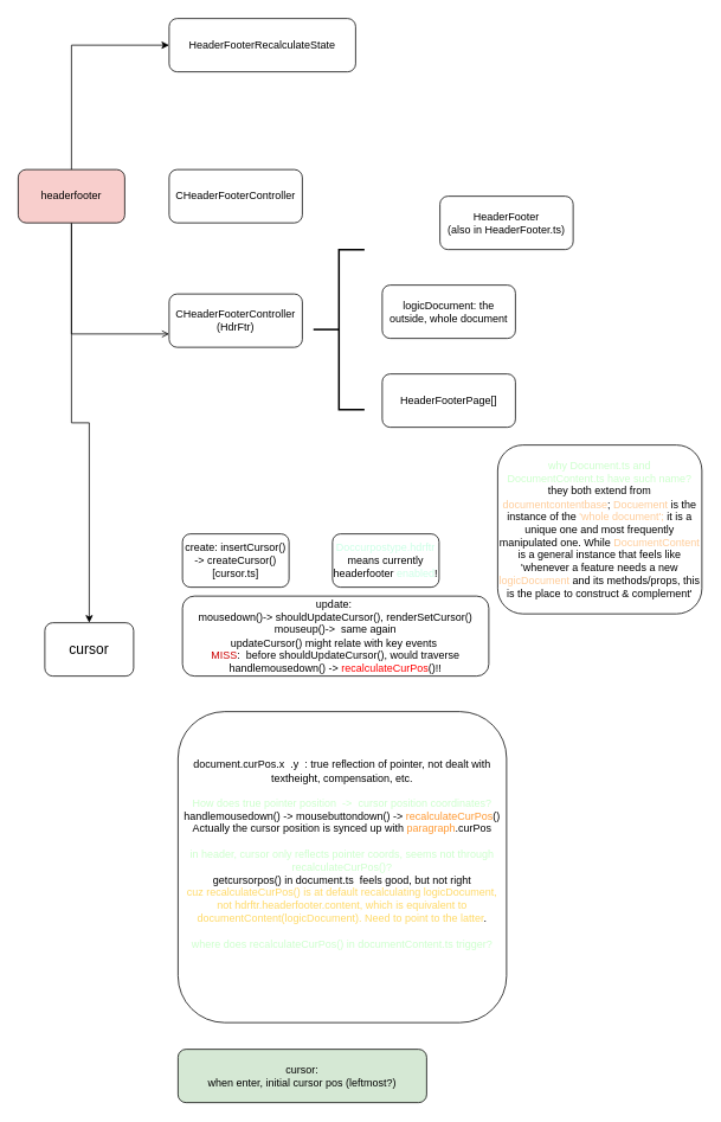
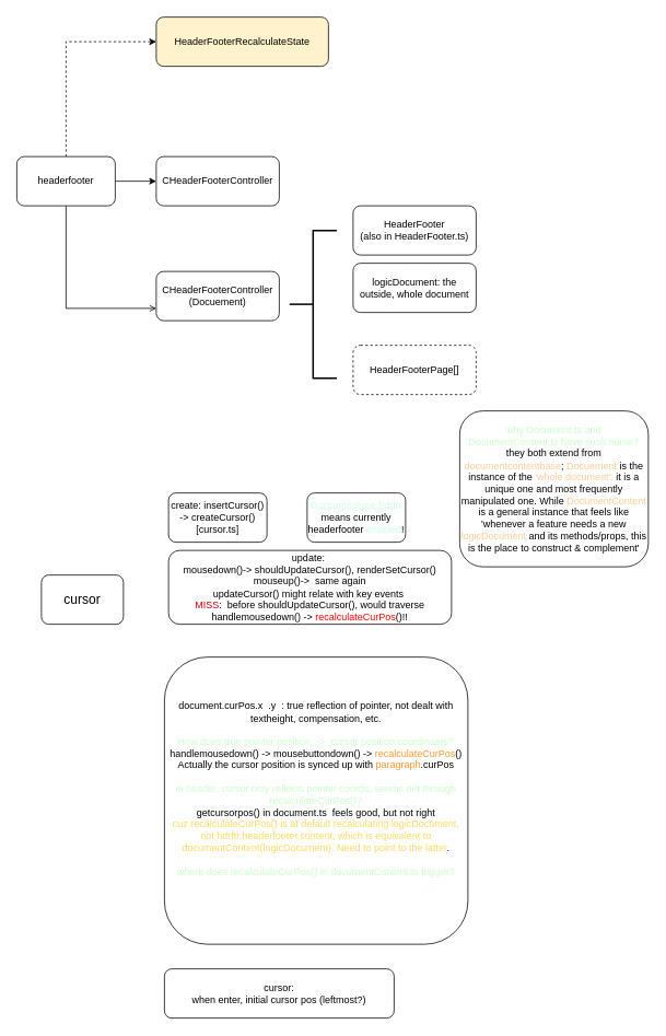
  <mxCell id="0" />
  <mxCell id="1" parent="0" />
  <mxCell id="2" value="&lt;font style=&quot;font-size: 16px&quot;&gt;cursor&lt;/font&gt;" style="rounded=1;whiteSpace=wrap;html=1;" parent="1" vertex="1"><mxGeometry x="50" y="700" width="100" height="60" as="geometry" /></mxCell>
  <mxCell id="3" value="" style="edgeStyle=orthogonalEdgeStyle;rounded=0;orthogonalLoop=1;jettySize=auto;html=1;entryX=0;entryY=0.75;entryDx=0;entryDy=0;endArrow=open;" parent="1" source="6" target="7" edge="1"><mxGeometry relative="1" as="geometry"><mxPoint x="80" y="330" as="targetPoint" /><Array as="points"><mxPoint x="80" y="375" /></Array></mxGeometry></mxCell>
- <mxCell id="4" value="" style="edgeStyle=orthogonalEdgeStyle;rounded=0;orthogonalLoop=1;jettySize=auto;html=1;" parent="1" source="6" target="2" edge="1"><mxGeometry relative="1" as="geometry" /></mxCell>
- <mxCell id="5" value="" style="edgeStyle=orthogonalEdgeStyle;rounded=0;orthogonalLoop=1;jettySize=auto;html=1;entryX=0;entryY=0.5;entryDx=0;entryDy=0;" parent="1" source="6" target="10" edge="1"><mxGeometry relative="1" as="geometry"><mxPoint x="80" y="110" as="targetPoint" /><Array as="points"><mxPoint x="80" y="50" /></Array></mxGeometry></mxCell>
- <mxCell id="6" value="headerfooter" style="rounded=1;whiteSpace=wrap;html=1;fillColor=#f8cecc;" parent="1" vertex="1"><mxGeometry x="20" y="190" width="120" height="60" as="geometry" /></mxCell>
- <mxCell id="7" value="CHeaderFooterController&lt;br&gt;(HdrFtr)" style="rounded=1;whiteSpace=wrap;html=1;" parent="1" vertex="1"><mxGeometry x="190" y="330" width="150" height="60" as="geometry" /></mxCell>
+ <mxCell id="4" value="" style="edgeStyle=orthogonalEdgeStyle;rounded=0;orthogonalLoop=1;jettySize=auto;html=1;" parent="1" source="6" target="9" edge="1"><mxGeometry relative="1" as="geometry" /></mxCell>
+ <mxCell id="5" value="" style="edgeStyle=orthogonalEdgeStyle;rounded=0;orthogonalLoop=1;jettySize=auto;html=1;entryX=0;entryY=0.5;entryDx=0;entryDy=0;dashed=1;" parent="1" source="6" target="10" edge="1"><mxGeometry relative="1" as="geometry"><mxPoint x="80" y="110" as="targetPoint" /><Array as="points"><mxPoint x="80" y="50" /></Array></mxGeometry></mxCell>
+ <mxCell id="6" value="headerfooter" style="rounded=1;whiteSpace=wrap;html=1;" parent="1" vertex="1"><mxGeometry x="20" y="190" width="120" height="60" as="geometry" /></mxCell>
+ <mxCell id="7" value="CHeaderFooterController&lt;br&gt;(Docuement)" style="rounded=1;whiteSpace=wrap;html=1;" parent="1" vertex="1"><mxGeometry x="190" y="330" width="150" height="60" as="geometry" /></mxCell>
  <mxCell id="8" value="logicDocument: the outside, whole document" style="rounded=1;whiteSpace=wrap;html=1;" parent="1" vertex="1"><mxGeometry x="430" y="320" width="150" height="60" as="geometry" /></mxCell>
  <mxCell id="9" value="CHeaderFooterController" style="rounded=1;whiteSpace=wrap;html=1;" parent="1" vertex="1"><mxGeometry x="190" y="190" width="150" height="60" as="geometry" /></mxCell>
- <mxCell id="10" value="HeaderFooterRecalculateState" style="rounded=1;whiteSpace=wrap;html=1;" parent="1" vertex="1"><mxGeometry x="190" y="20" width="210" height="60" as="geometry" /></mxCell>
+ <mxCell id="10" value="HeaderFooterRecalculateState" style="rounded=1;whiteSpace=wrap;html=1;fillColor=#fff2cc;" parent="1" vertex="1"><mxGeometry x="190" y="20" width="210" height="60" as="geometry" /></mxCell>
  <mxCell id="11" value="create: insertCursor() -&amp;gt; createCursor()[cursor.ts]" style="rounded=1;whiteSpace=wrap;html=1;" parent="1" vertex="1"><mxGeometry x="205" y="600" width="120" height="60" as="geometry" /></mxCell>
  <mxCell id="12" value="update:&amp;nbsp;&lt;br&gt;mousedown()-&amp;gt; shouldUpdateCursor(), renderSetCursor()&lt;br&gt;mouseup()-&amp;gt;&amp;nbsp; same again&lt;br&gt;updateCursor() might relate with key events&amp;nbsp;&lt;br&gt;&lt;font color=&quot;#cc0000&quot;&gt;MISS&lt;/font&gt;:&amp;nbsp; before shouldUpdateCursor(), would traverse handlemousedown() -&amp;gt; &lt;font color=&quot;#ff0000&quot;&gt;recalculateCurPos&lt;/font&gt;()!!" style="rounded=1;whiteSpace=wrap;html=1;" parent="1" vertex="1"><mxGeometry x="205" y="670" width="345" height="90" as="geometry" /></mxCell>
- <mxCell id="13" value="HeaderFooterPage[]" style="rounded=1;whiteSpace=wrap;html=1;" parent="1" vertex="1"><mxGeometry x="430" y="420" width="150" height="60" as="geometry" /></mxCell>
- <mxCell id="14" value="HeaderFooter&lt;br&gt;(also in HeaderFooter.ts)" style="rounded=1;whiteSpace=wrap;html=1;" parent="1" vertex="1"><mxGeometry x="495" y="220" width="150" height="60" as="geometry" /></mxCell>
+ <mxCell id="13" value="HeaderFooterPage[]" style="rounded=1;whiteSpace=wrap;html=1;dashed=1;" parent="1" vertex="1"><mxGeometry x="430" y="420" width="150" height="60" as="geometry" /></mxCell>
+ <mxCell id="14" value="HeaderFooter&lt;br&gt;(also in HeaderFooter.ts)" style="rounded=1;whiteSpace=wrap;html=1;" parent="1" vertex="1"><mxGeometry x="430" y="250" width="150" height="60" as="geometry" /></mxCell>
  <mxCell id="15" value="" style="strokeWidth=2;html=1;shape=mxgraph.flowchart.annotation_2;align=left;labelPosition=right;pointerEvents=1;" parent="1" vertex="1"><mxGeometry x="352.5" y="280" width="57.5" height="180" as="geometry" /></mxCell>
- <mxCell id="16" value="cursor:&lt;br&gt;when enter, initial cursor pos (leftmost?)" style="rounded=1;whiteSpace=wrap;html=1;fillColor=#d5e8d4;" parent="1" vertex="1"><mxGeometry x="200" y="1180" width="280" height="60" as="geometry" /></mxCell>
+ <mxCell id="16" value="cursor:&lt;br&gt;when enter, initial cursor pos (leftmost?)" style="rounded=1;whiteSpace=wrap;html=1;" parent="1" vertex="1"><mxGeometry x="200" y="1180" width="280" height="60" as="geometry" /></mxCell>
  <mxCell id="17" value="document.curPos.x&amp;nbsp; .y&amp;nbsp; : true reflection of pointer, not dealt with textheight, compensation, etc.&lt;br&gt;&lt;br&gt;&lt;font color=&quot;#ccffcc&quot;&gt;How does true pointer position&amp;nbsp; -&amp;gt;&amp;nbsp; cursor position coordinates?&lt;/font&gt;&lt;br&gt;handlemousedown() -&amp;gt; mousebuttondown() -&amp;gt; &lt;font color=&quot;#ff9933&quot;&gt;recalculateCurPos&lt;/font&gt;()&lt;br&gt;Actually the cursor position is synced up with &lt;font color=&quot;#ff9933&quot;&gt;paragraph&lt;/font&gt;.curPos&lt;br&gt;&lt;br&gt;&lt;font color=&quot;#ccffcc&quot;&gt;in header, cursor only reflects pointer coords, seems not through recalculateCurPos()?&lt;/font&gt;&lt;br&gt;getcursorpos() in document.ts&amp;nbsp; feels good, but not right&lt;br&gt;&lt;font color=&quot;#ffd966&quot;&gt;cuz recalculateCurPos() is at default recalculating logicDocument, not hdrftr.headerfooter.content, which is equivalent to documentContent(logicDocument). Need to point to the latter&lt;/font&gt;.&lt;br&gt;&lt;br&gt;&lt;font color=&quot;#ccffcc&quot;&gt;where does recalculateCurPos() in documentContent.ts trigger?&lt;/font&gt;&lt;br&gt;&lt;font color=&quot;#ffffff&quot;&gt;through respective controller! in onlyoffice, set_docpostype() in documentcontentbase.js.&lt;/font&gt;" style="rounded=1;whiteSpace=wrap;html=1;" parent="1" vertex="1"><mxGeometry x="200" y="800" width="370" height="350" as="geometry" /></mxCell>
  <mxCell id="18" value="&lt;font color=&quot;#ccffe6&quot;&gt;Doccurpostype.hdrftr&lt;/font&gt; means currently headerfooter &lt;font color=&quot;#ccffe6&quot;&gt;enabled&lt;/font&gt;!" style="rounded=1;whiteSpace=wrap;html=1;" parent="1" vertex="1"><mxGeometry x="374" y="600" width="120" height="60" as="geometry" /></mxCell>
  <mxCell id="19" value="&lt;font color=&quot;#ccffcc&quot;&gt;why Document.ts and DocumentContent.ts have such name?&lt;/font&gt;&lt;br&gt;they both extend from &lt;font color=&quot;#ffcc99&quot;&gt;documentcontentbase&lt;/font&gt;; &lt;font color=&quot;#ffcc99&quot;&gt;Docuement&lt;/font&gt; is the instance of the &lt;font color=&quot;#ffcc99&quot;&gt;'whole document';&lt;/font&gt;&amp;nbsp;it is a unique one and most frequently manipulated one. While &lt;font color=&quot;#ffcc99&quot;&gt;DocumentContent&lt;/font&gt; is a general instance that feels like 'whenever a feature needs a new &lt;font color=&quot;#ffcc99&quot;&gt;logicDocument&lt;/font&gt; and its methods/props, this is the place to construct &amp;amp; complement'" style="rounded=1;whiteSpace=wrap;html=1;" parent="1" vertex="1"><mxGeometry x="560" y="500" width="230" height="190" as="geometry" /></mxCell>
